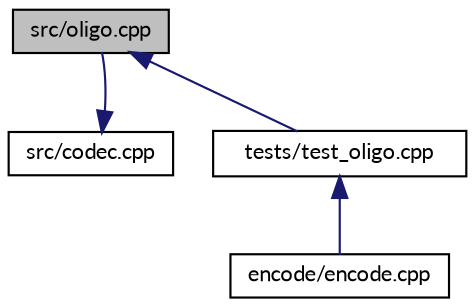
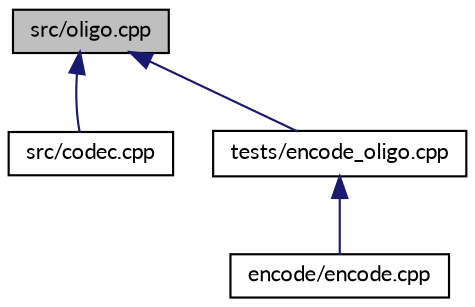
  digraph {
    fontname=Lato
    node [color=black fillcolor=white fontname=Lato fontsize=10 shape=record style=filled]
    edge [color=midnightblue dir=back fontname=Lato fontsize=10 labelfontname=Helvetica labelfontsize=10 style=solid]
    n1 [fillcolor=grey75 fontcolor=black height=0.2 label="src/oligo.cpp" width=0.4]
    n2 [height=0.2 label="src/codec.cpp" width=0.4]
-   n3 [height=0.2 label="tests/test_oligo.cpp" width=0.4]
+   n3 [height=0.2 label="tests/encode_oligo.cpp" width=0.4]
    n4 [height=0.2 label="encode/encode.cpp" width=0.4]
-   n2 -> n1
+   n1 -> n2
    n1 -> n3
    n3 -> n4
  }
